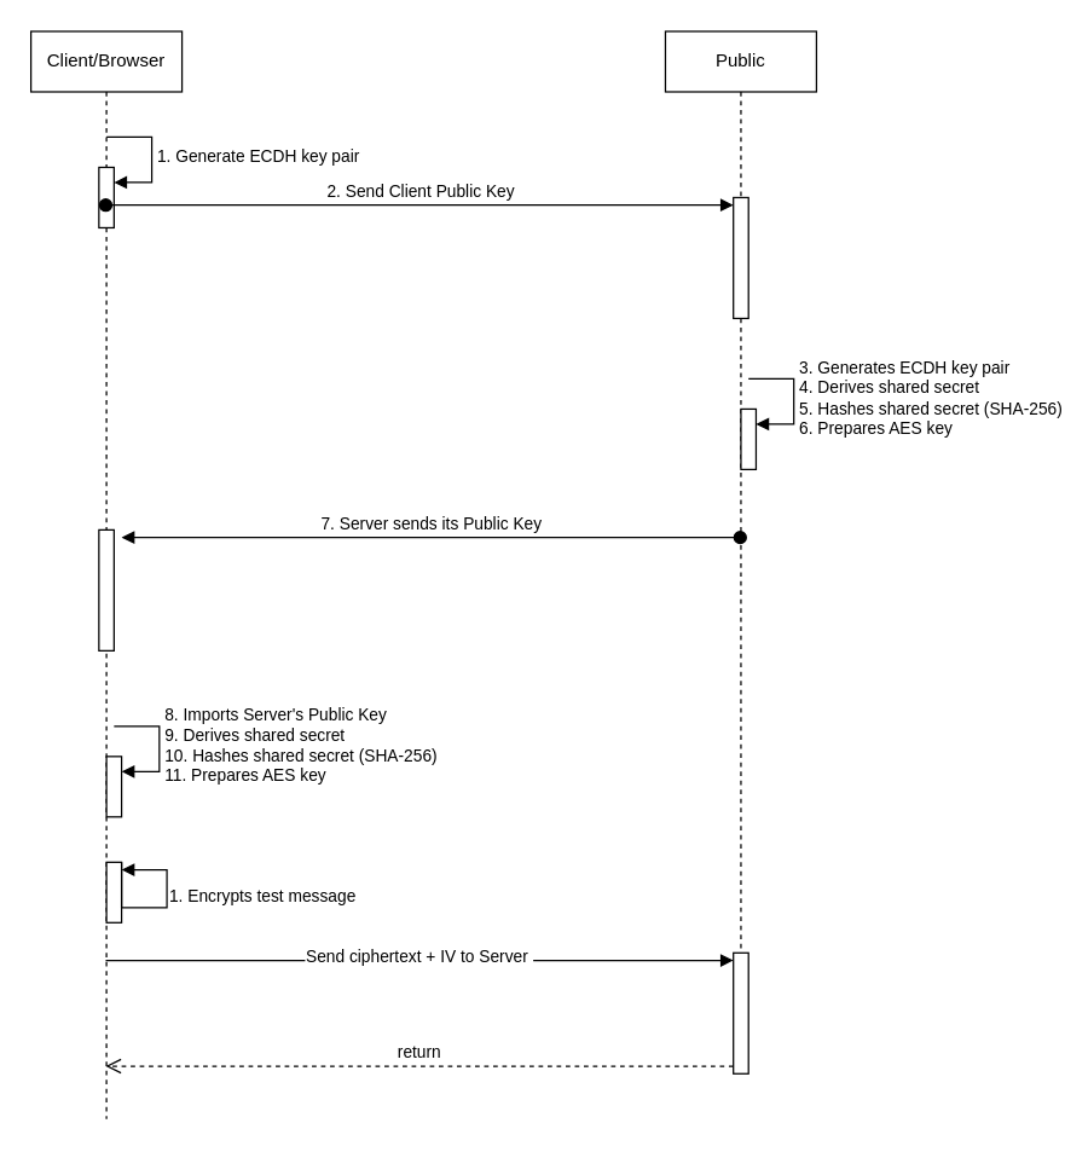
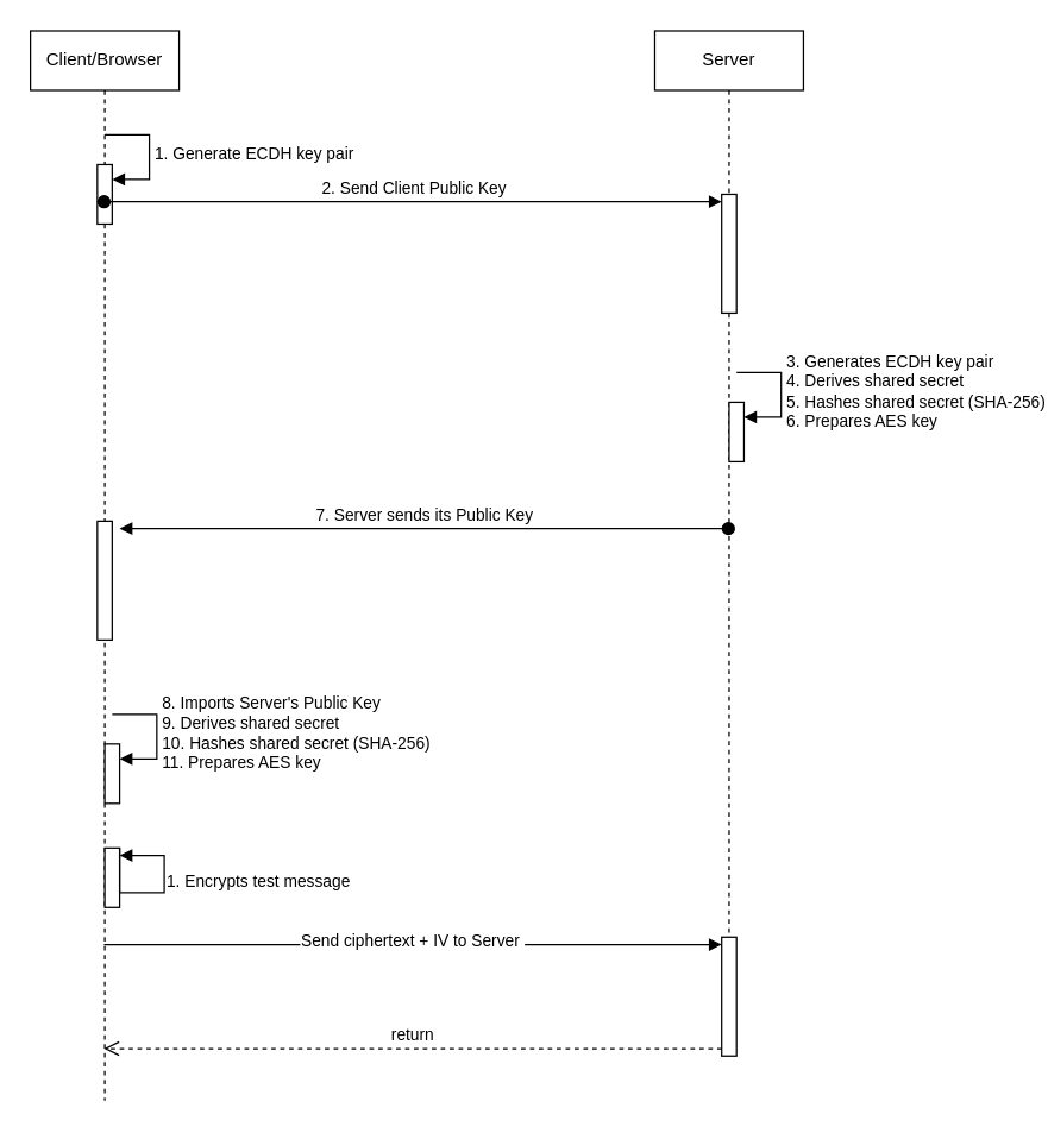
  <mxCell id="0" />
  <mxCell id="1" parent="0" />
  <mxCell id="2" value="Client/Browser" style="shape=umlLifeline;perimeter=lifelinePerimeter;whiteSpace=wrap;html=1;container=1;dropTarget=0;collapsible=0;recursiveResize=0;outlineConnect=0;portConstraint=eastwest;newEdgeStyle={&quot;curved&quot;:0,&quot;rounded&quot;:0};" vertex="1" parent="1"><mxGeometry x="20" y="20" width="100" height="720" as="geometry" /></mxCell>
  <mxCell id="3" value="" style="html=1;points=[[0,0,0,0,5],[0,1,0,0,-5],[1,0,0,0,5],[1,1,0,0,-5]];perimeter=orthogonalPerimeter;outlineConnect=0;targetShapes=umlLifeline;portConstraint=eastwest;newEdgeStyle={&quot;curved&quot;:0,&quot;rounded&quot;:0};" vertex="1" parent="2"><mxGeometry x="45" y="90" width="10" height="40" as="geometry" /></mxCell>
  <mxCell id="4" value="1. Generate ECDH key pair" style="html=1;align=left;spacingLeft=2;endArrow=block;rounded=0;edgeStyle=orthogonalEdgeStyle;curved=0;rounded=0;" edge="1" target="3" parent="2"><mxGeometry relative="1" as="geometry"><mxPoint x="50" y="70" as="sourcePoint" /><Array as="points"><mxPoint x="80" y="100" /></Array></mxGeometry></mxCell>
  <mxCell id="5" value="" style="html=1;points=[[0,0,0,0,5],[0,1,0,0,-5],[1,0,0,0,5],[1,1,0,0,-5]];perimeter=orthogonalPerimeter;outlineConnect=0;targetShapes=umlLifeline;portConstraint=eastwest;newEdgeStyle={&quot;curved&quot;:0,&quot;rounded&quot;:0};" vertex="1" parent="2"><mxGeometry x="45" y="330" width="10" height="80" as="geometry" /></mxCell>
  <mxCell id="6" value="" style="html=1;points=[[0,0,0,0,5],[0,1,0,0,-5],[1,0,0,0,5],[1,1,0,0,-5]];perimeter=orthogonalPerimeter;outlineConnect=0;targetShapes=umlLifeline;portConstraint=eastwest;newEdgeStyle={&quot;curved&quot;:0,&quot;rounded&quot;:0};" vertex="1" parent="2"><mxGeometry x="50" y="480" width="10" height="40" as="geometry" /></mxCell>
  <mxCell id="7" value="&lt;div&gt;8. Imports Server's Public Key&lt;/div&gt;&lt;div&gt;9. Derives shared secret&lt;/div&gt;&lt;div&gt;10. Hashes shared secret (SHA-256)&lt;/div&gt;&lt;div&gt;11. Prepares AES key&lt;/div&gt;" style="html=1;align=left;spacingLeft=2;endArrow=block;rounded=0;edgeStyle=orthogonalEdgeStyle;curved=0;rounded=0;" edge="1" target="6" parent="2"><mxGeometry relative="1" as="geometry"><mxPoint x="55" y="460" as="sourcePoint" /><Array as="points"><mxPoint x="85" y="490" /></Array></mxGeometry></mxCell>
  <mxCell id="8" value="" style="html=1;points=[[0,0,0,0,5],[0,1,0,0,-5],[1,0,0,0,5],[1,1,0,0,-5]];perimeter=orthogonalPerimeter;outlineConnect=0;targetShapes=umlLifeline;portConstraint=eastwest;newEdgeStyle={&quot;curved&quot;:0,&quot;rounded&quot;:0};" vertex="1" parent="2"><mxGeometry x="50" y="550" width="10" height="40" as="geometry" /></mxCell>
  <mxCell id="9" value="&lt;div&gt;1. Encrypts test message&lt;/div&gt;&lt;div&gt;&lt;br&gt;&lt;/div&gt;" style="html=1;align=left;spacingLeft=2;endArrow=block;rounded=0;edgeStyle=orthogonalEdgeStyle;curved=0;rounded=0;entryX=1;entryY=0;entryDx=0;entryDy=5;entryPerimeter=0;" edge="1" target="8" parent="2"><mxGeometry relative="1" as="geometry"><mxPoint x="60" y="550" as="sourcePoint" /><Array as="points"><mxPoint x="60" y="580" /><mxPoint x="90" y="580" /><mxPoint x="90" y="555" /></Array></mxGeometry></mxCell>
- <mxCell id="10" value="Public" style="shape=umlLifeline;perimeter=lifelinePerimeter;whiteSpace=wrap;html=1;container=1;dropTarget=0;collapsible=0;recursiveResize=0;outlineConnect=0;portConstraint=eastwest;newEdgeStyle={&quot;curved&quot;:0,&quot;rounded&quot;:0};" vertex="1" parent="1"><mxGeometry x="440" y="20" width="100" height="670" as="geometry" /></mxCell>
+ <mxCell id="10" value="Server" style="shape=umlLifeline;perimeter=lifelinePerimeter;whiteSpace=wrap;html=1;container=1;dropTarget=0;collapsible=0;recursiveResize=0;outlineConnect=0;portConstraint=eastwest;newEdgeStyle={&quot;curved&quot;:0,&quot;rounded&quot;:0};" vertex="1" parent="1"><mxGeometry x="440" y="20" width="100" height="670" as="geometry" /></mxCell>
  <mxCell id="11" value="" style="html=1;points=[[0,0,0,0,5],[0,1,0,0,-5],[1,0,0,0,5],[1,1,0,0,-5]];perimeter=orthogonalPerimeter;outlineConnect=0;targetShapes=umlLifeline;portConstraint=eastwest;newEdgeStyle={&quot;curved&quot;:0,&quot;rounded&quot;:0};" vertex="1" parent="10"><mxGeometry x="45" y="110" width="10" height="80" as="geometry" /></mxCell>
  <mxCell id="12" value="" style="html=1;points=[[0,0,0,0,5],[0,1,0,0,-5],[1,0,0,0,5],[1,1,0,0,-5]];perimeter=orthogonalPerimeter;outlineConnect=0;targetShapes=umlLifeline;portConstraint=eastwest;newEdgeStyle={&quot;curved&quot;:0,&quot;rounded&quot;:0};" vertex="1" parent="10"><mxGeometry x="50" y="250" width="10" height="40" as="geometry" /></mxCell>
  <mxCell id="13" value="&lt;div&gt;3. Generates ECDH key pair&lt;/div&gt;&lt;div&gt;4. Derives shared secret&lt;/div&gt;&lt;div&gt;5. Hashes shared secret (SHA-256)&lt;/div&gt;&lt;div&gt;6. Prepares AES key&lt;/div&gt;" style="html=1;align=left;spacingLeft=2;endArrow=block;rounded=0;edgeStyle=orthogonalEdgeStyle;curved=0;rounded=0;" edge="1" target="12" parent="10"><mxGeometry relative="1" as="geometry"><mxPoint x="55" y="230" as="sourcePoint" /><Array as="points"><mxPoint x="85" y="260" /></Array></mxGeometry></mxCell>
  <mxCell id="14" value="" style="html=1;points=[[0,0,0,0,5],[0,1,0,0,-5],[1,0,0,0,5],[1,1,0,0,-5]];perimeter=orthogonalPerimeter;outlineConnect=0;targetShapes=umlLifeline;portConstraint=eastwest;newEdgeStyle={&quot;curved&quot;:0,&quot;rounded&quot;:0};" vertex="1" parent="10"><mxGeometry x="45" y="610" width="10" height="80" as="geometry" /></mxCell>
  <mxCell id="15" value="2. Send Client Public Key" style="html=1;verticalAlign=bottom;startArrow=oval;endArrow=block;startSize=8;curved=0;rounded=0;entryX=0;entryY=0;entryDx=0;entryDy=5;" edge="1" target="11" parent="1" source="2"><mxGeometry relative="1" as="geometry"><mxPoint x="415" y="135" as="sourcePoint" /></mxGeometry></mxCell>
  <mxCell id="16" value="7. Server sends its Public Key" style="html=1;verticalAlign=bottom;startArrow=oval;endArrow=block;startSize=8;curved=0;rounded=0;" edge="1" parent="1" source="10"><mxGeometry relative="1" as="geometry"><mxPoint x="500" y="370" as="sourcePoint" /><mxPoint x="80" y="355" as="targetPoint" /></mxGeometry></mxCell>
  <mxCell id="17" value="" style="html=1;verticalAlign=bottom;endArrow=block;curved=0;rounded=0;entryX=0;entryY=0;entryDx=0;entryDy=5;" edge="1" target="14" parent="1" source="2"><mxGeometry relative="1" as="geometry"><mxPoint x="100" y="610" as="sourcePoint" /></mxGeometry></mxCell>
  <mxCell id="18" value="Send ciphertext + IV to Server&amp;nbsp;" style="edgeLabel;html=1;align=center;verticalAlign=middle;resizable=0;points=[];" vertex="1" connectable="0" parent="17"><mxGeometry x="-0.006" y="3" relative="1" as="geometry"><mxPoint as="offset" /></mxGeometry></mxCell>
  <mxCell id="19" value="return" style="html=1;verticalAlign=bottom;endArrow=open;dashed=1;endSize=8;curved=0;rounded=0;exitX=0;exitY=1;exitDx=0;exitDy=-5;" edge="1" source="14" parent="1" target="2"><mxGeometry relative="1" as="geometry"><mxPoint x="70" y="710" as="targetPoint" /></mxGeometry></mxCell>
